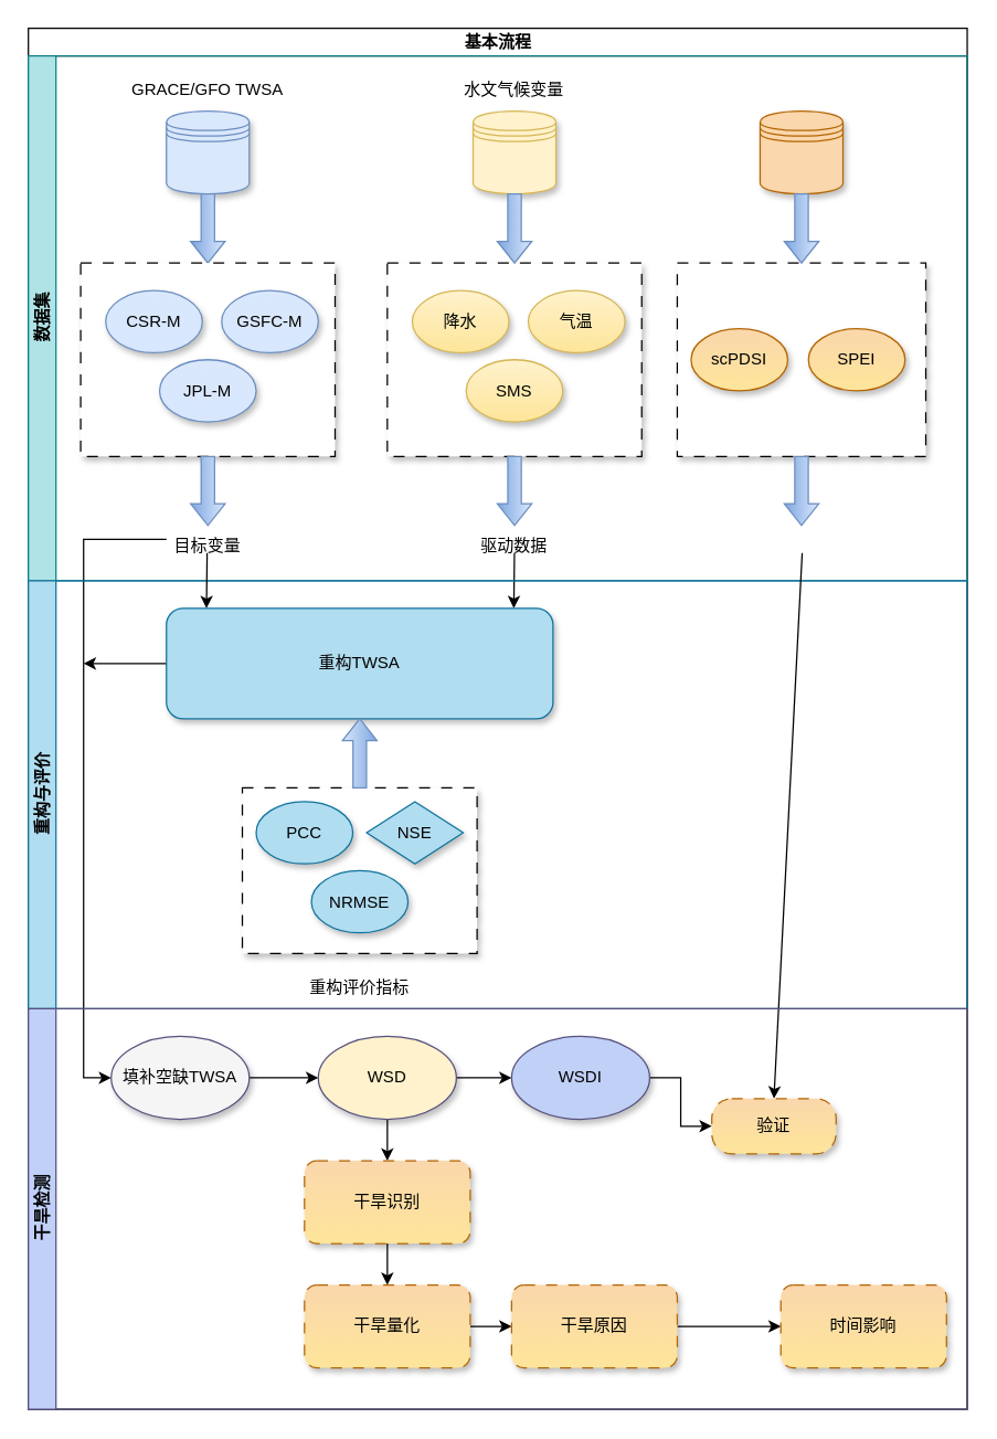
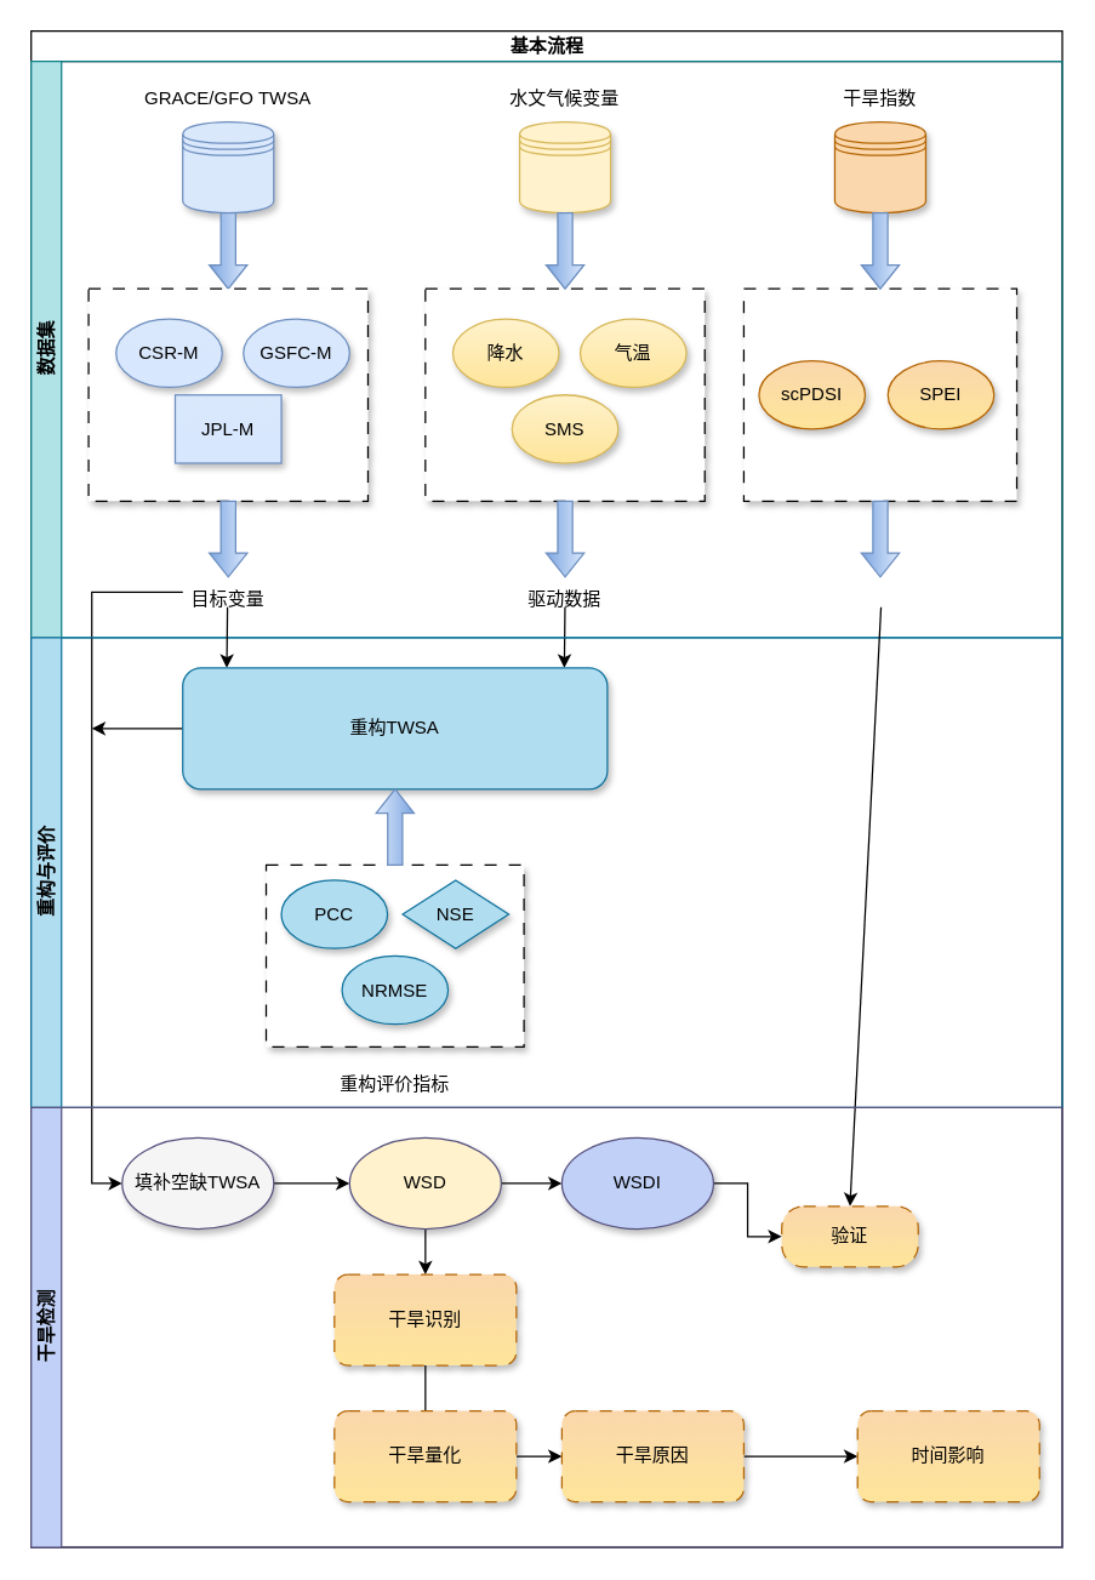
  <mxCell id="0" />
  <mxCell id="1" parent="0" />
  <mxCell id="2" value="基本流程" style="swimlane;childLayout=stackLayout;resizeParent=1;resizeParentMax=0;horizontal=1;startSize=20;horizontalStack=0;html=1;" parent="1" vertex="1"><mxGeometry x="20" y="20" width="680" height="1000" as="geometry"><mxRectangle x="114" y="80" width="70" height="30" as="alternateBounds" /></mxGeometry></mxCell>
  <mxCell id="3" value="数据集" style="swimlane;startSize=20;horizontal=0;html=1;swimlaneFillColor=none;fillColor=#b0e3e6;strokeColor=#0e8088;" parent="2" vertex="1"><mxGeometry y="20" width="680" height="380" as="geometry"><mxRectangle y="20" width="580" height="30" as="alternateBounds" /></mxGeometry></mxCell>
  <mxCell id="4" value="" style="shape=datastore;whiteSpace=wrap;html=1;fillColor=#dae8fc;strokeColor=#6c8ebf;shadow=1;" parent="3" vertex="1"><mxGeometry x="100" y="40" width="60" height="60" as="geometry" /></mxCell>
  <mxCell id="5" value="GRACE/GFO TWSA" style="text;html=1;align=center;verticalAlign=middle;whiteSpace=wrap;rounded=0;" parent="3" vertex="1"><mxGeometry x="60" y="10" width="140" height="30" as="geometry" /></mxCell>
  <mxCell id="6" value="" style="shape=datastore;whiteSpace=wrap;html=1;fillColor=#fff2cc;strokeColor=#d6b656;shadow=1;" parent="3" vertex="1"><mxGeometry x="322.13" y="40" width="60" height="60" as="geometry" /></mxCell>
  <mxCell id="7" value="水文气候变量" style="text;html=1;align=center;verticalAlign=middle;whiteSpace=wrap;rounded=0;" parent="3" vertex="1"><mxGeometry x="274.13" y="10" width="156" height="30" as="geometry" /></mxCell>
  <mxCell id="8" value="" style="shape=datastore;whiteSpace=wrap;html=1;fillColor=#fad7ac;strokeColor=#b46504;shadow=1;" parent="3" vertex="1"><mxGeometry x="530" y="40" width="60" height="60" as="geometry" /></mxCell>
+ <mxCell id="9" value="干旱指数" style="text;html=1;align=center;verticalAlign=middle;whiteSpace=wrap;rounded=0;" parent="3" vertex="1"><mxGeometry x="515" y="10" width="90" height="30" as="geometry" /></mxCell>
  <mxCell id="10" value="" style="html=1;shadow=0;dashed=0;align=center;verticalAlign=middle;shape=mxgraph.arrows2.arrow;dy=0.61;dx=15.76;direction=south;notch=0;fillColor=#dae8fc;strokeColor=#6c8ebf;gradientColor=#7ea6e0;" parent="3" vertex="1"><mxGeometry x="117.48" y="100" width="25.01" height="50" as="geometry" /></mxCell>
  <mxCell id="11" value="" style="rounded=0;whiteSpace=wrap;html=1;arcSize=15;glass=0;dashed=1;dashPattern=8 8;shadow=1;" parent="3" vertex="1"><mxGeometry x="37.88" y="150" width="184.25" height="140" as="geometry" /></mxCell>
  <mxCell id="12" value="CSR-M" style="ellipse;whiteSpace=wrap;html=1;fillColor=#dae8fc;gradientColor=#d7e7fe;strokeColor=#6c8ebf;align=center;verticalAlign=middle;fontFamily=Helvetica;fontSize=12;fontColor=default;shadow=1;" parent="3" vertex="1"><mxGeometry x="56" y="170" width="70" height="45" as="geometry" /></mxCell>
  <mxCell id="13" value="GSFC-M" style="ellipse;whiteSpace=wrap;html=1;fillColor=#dae8fc;gradientColor=#d7e7fe;strokeColor=#6c8ebf;shadow=1;" parent="3" vertex="1"><mxGeometry x="140" y="170" width="70" height="45" as="geometry" /></mxCell>
- <mxCell id="14" value="JPL-M" style="ellipse;whiteSpace=wrap;html=1;gradientColor=#d7e7fe;fillColor=#dae8fc;strokeColor=#6c8ebf;align=center;verticalAlign=middle;fontFamily=Helvetica;fontSize=12;fontColor=default;shadow=1;" parent="3" vertex="1"><mxGeometry x="95" y="220" width="70" height="45" as="geometry" /></mxCell>
+ <mxCell id="14" value="JPL-M" style="whiteSpace=wrap;html=1;gradientColor=#d7e7fe;fillColor=#dae8fc;strokeColor=#6c8ebf;align=center;verticalAlign=middle;fontFamily=Helvetica;fontSize=12;fontColor=default;shadow=1;rounded=0;" parent="3" vertex="1"><mxGeometry x="95" y="220" width="70" height="45" as="geometry" /></mxCell>
  <mxCell id="15" value="" style="rounded=0;whiteSpace=wrap;html=1;arcSize=15;glass=0;dashed=1;dashPattern=8 8;shadow=1;" parent="3" vertex="1"><mxGeometry x="259.99" y="150" width="184.25" height="140" as="geometry" /></mxCell>
  <mxCell id="16" value="降水" style="ellipse;whiteSpace=wrap;html=1;fillColor=#fff2cc;gradientColor=#fee59a;strokeColor=#d6b656;align=center;verticalAlign=middle;fontFamily=Helvetica;fontSize=12;shadow=1;fontColor=default;" parent="3" vertex="1"><mxGeometry x="278.11" y="170" width="70" height="45" as="geometry" /></mxCell>
  <mxCell id="17" value="气温" style="ellipse;whiteSpace=wrap;html=1;fillColor=#fff2cc;gradientColor=#fee59a;strokeColor=#d6b656;shadow=1;align=center;verticalAlign=middle;fontFamily=Helvetica;fontSize=12;fontColor=default;" parent="3" vertex="1"><mxGeometry x="362.11" y="170" width="70" height="45" as="geometry" /></mxCell>
  <mxCell id="18" value="SMS" style="ellipse;whiteSpace=wrap;html=1;gradientColor=#fee59a;fillColor=#fff2cc;strokeColor=#d6b656;align=center;verticalAlign=middle;fontFamily=Helvetica;fontSize=12;fontColor=default;shadow=1;" parent="3" vertex="1"><mxGeometry x="317.11" y="220" width="70" height="45" as="geometry" /></mxCell>
  <mxCell id="19" value="" style="rounded=0;whiteSpace=wrap;html=1;arcSize=15;glass=0;dashed=1;dashPattern=8 8;shadow=1;" parent="3" vertex="1"><mxGeometry x="470" y="150" width="180" height="140" as="geometry" /></mxCell>
  <mxCell id="20" value="scPDSI" style="ellipse;whiteSpace=wrap;html=1;fillColor=#fad7ac;gradientColor=#fee59a;strokeColor=#b46504;align=center;verticalAlign=middle;fontFamily=Helvetica;fontSize=12;shadow=1;fontColor=default;" parent="3" vertex="1"><mxGeometry x="480" y="197.5" width="70" height="45" as="geometry" /></mxCell>
  <mxCell id="21" value="SPEI" style="ellipse;whiteSpace=wrap;html=1;gradientColor=#fee59a;fillColor=#fad7ac;strokeColor=#b46504;align=center;verticalAlign=middle;fontFamily=Helvetica;fontSize=12;fontColor=default;shadow=1;" parent="3" vertex="1"><mxGeometry x="565" y="197.5" width="70" height="45" as="geometry" /></mxCell>
  <mxCell id="22" value="" style="html=1;shadow=0;dashed=0;align=center;verticalAlign=middle;shape=mxgraph.arrows2.arrow;dy=0.61;dx=15.76;direction=south;notch=0;fillColor=#dae8fc;strokeColor=#6c8ebf;gradientColor=#7ea6e0;" vertex="1" parent="3"><mxGeometry x="339.61" y="100" width="25.01" height="50" as="geometry" /></mxCell>
  <mxCell id="23" value="" style="html=1;shadow=0;dashed=0;align=center;verticalAlign=middle;shape=mxgraph.arrows2.arrow;dy=0.61;dx=15.76;direction=south;notch=0;fillColor=#dae8fc;strokeColor=#6c8ebf;gradientColor=#7ea6e0;" vertex="1" parent="3"><mxGeometry x="547.49" y="100" width="25.01" height="50" as="geometry" /></mxCell>
  <mxCell id="24" value="" style="html=1;shadow=0;dashed=0;align=center;verticalAlign=middle;shape=mxgraph.arrows2.arrow;dy=0.61;dx=15.76;direction=south;notch=0;fillColor=#dae8fc;strokeColor=#6c8ebf;gradientColor=#7ea6e0;" vertex="1" parent="3"><mxGeometry x="117.5" y="290" width="25.01" height="50" as="geometry" /></mxCell>
  <mxCell id="25" value="" style="html=1;shadow=0;dashed=0;align=center;verticalAlign=middle;shape=mxgraph.arrows2.arrow;dy=0.61;dx=15.76;direction=south;notch=0;fillColor=#dae8fc;strokeColor=#6c8ebf;gradientColor=#7ea6e0;" vertex="1" parent="3"><mxGeometry x="339.63" y="290" width="25.01" height="50" as="geometry" /></mxCell>
  <mxCell id="26" value="" style="html=1;shadow=0;dashed=0;align=center;verticalAlign=middle;shape=mxgraph.arrows2.arrow;dy=0.61;dx=15.76;direction=south;notch=0;fillColor=#dae8fc;strokeColor=#6c8ebf;gradientColor=#7ea6e0;" vertex="1" parent="3"><mxGeometry x="547.49" y="290" width="25.01" height="50" as="geometry" /></mxCell>
  <mxCell id="27" value="目标变量" style="text;html=1;align=center;verticalAlign=middle;whiteSpace=wrap;rounded=0;" vertex="1" parent="3"><mxGeometry x="100.01" y="340" width="60" height="30" as="geometry" /></mxCell>
  <mxCell id="28" value="驱动数据" style="text;html=1;align=center;verticalAlign=middle;whiteSpace=wrap;rounded=0;" vertex="1" parent="3"><mxGeometry x="322.14" y="340" width="60" height="30" as="geometry" /></mxCell>
  <mxCell id="29" value="" style="endArrow=classic;html=1;rounded=0;" edge="1" parent="3"><mxGeometry width="50" height="50" relative="1" as="geometry"><mxPoint x="352.07" y="360" as="sourcePoint" /><mxPoint x="351.61" y="400" as="targetPoint" /></mxGeometry></mxCell>
  <mxCell id="30" value="" style="endArrow=classic;html=1;rounded=0;entryX=0;entryY=0.5;entryDx=0;entryDy=0;" edge="1" parent="3" target="45"><mxGeometry width="50" height="50" relative="1" as="geometry"><mxPoint x="100.01" y="350" as="sourcePoint" /><mxPoint x="80" y="710" as="targetPoint" /><Array as="points"><mxPoint x="40" y="350" /><mxPoint x="40" y="740" /></Array></mxGeometry></mxCell>
  <mxCell id="31" value="重构与评价" style="swimlane;startSize=20;horizontal=0;html=1;swimlaneFillColor=none;fillColor=#b1ddf0;strokeColor=#10739e;rounded=0;arcSize=0;shadow=0;" parent="2" vertex="1"><mxGeometry y="400" width="680" height="310" as="geometry" /></mxCell>
  <mxCell id="32" value="" style="endArrow=classic;html=1;rounded=0;" edge="1" parent="31"><mxGeometry width="50" height="50" relative="1" as="geometry"><mxPoint x="129.46" y="-20" as="sourcePoint" /><mxPoint x="129" y="20" as="targetPoint" /></mxGeometry></mxCell>
  <mxCell id="33" value="" style="endArrow=classic;html=1;rounded=0;entryX=0.5;entryY=0;entryDx=0;entryDy=0;" edge="1" parent="31" target="43"><mxGeometry width="50" height="50" relative="1" as="geometry"><mxPoint x="560.46" y="-20" as="sourcePoint" /><mxPoint x="560" y="280" as="targetPoint" /></mxGeometry></mxCell>
  <mxCell id="34" style="edgeStyle=orthogonalEdgeStyle;rounded=0;orthogonalLoop=1;jettySize=auto;html=1;exitX=0;exitY=0.5;exitDx=0;exitDy=0;" edge="1" parent="31" source="35"><mxGeometry relative="1" as="geometry"><mxPoint x="40" y="60" as="targetPoint" /></mxGeometry></mxCell>
  <mxCell id="35" value="重构TWSA" style="rounded=1;whiteSpace=wrap;html=1;shadow=1;glass=0;fillColor=#b1ddf0;strokeColor=#10739e;" vertex="1" parent="31"><mxGeometry x="99.99" y="20" width="280" height="80" as="geometry" /></mxCell>
  <mxCell id="36" value="" style="rounded=0;whiteSpace=wrap;html=1;arcSize=15;glass=0;dashed=1;dashPattern=8 8;shadow=1;" vertex="1" parent="31"><mxGeometry x="154.99" y="150" width="170" height="120" as="geometry" /></mxCell>
  <mxCell id="37" value="PCC" style="ellipse;whiteSpace=wrap;html=1;fillColor=#b1ddf0;strokeColor=#10739e;align=center;verticalAlign=middle;fontFamily=Helvetica;fontSize=12;shadow=1;" vertex="1" parent="31"><mxGeometry x="164.99" y="160" width="70" height="45" as="geometry" /></mxCell>
  <mxCell id="38" value="NSE" style="rhombus;whiteSpace=wrap;html=1;fillColor=#b1ddf0;strokeColor=#10739e;shadow=1;align=center;verticalAlign=middle;fontFamily=Helvetica;fontSize=12;" vertex="1" parent="31"><mxGeometry x="244.98" y="160" width="70" height="45" as="geometry" /></mxCell>
  <mxCell id="39" value="NRMSE" style="ellipse;whiteSpace=wrap;html=1;fillColor=#b1ddf0;strokeColor=#10739e;align=center;verticalAlign=middle;fontFamily=Helvetica;fontSize=12;shadow=1;" vertex="1" parent="31"><mxGeometry x="204.99" y="210" width="70" height="45" as="geometry" /></mxCell>
  <mxCell id="40" value="" style="html=1;shadow=0;dashed=0;align=center;verticalAlign=middle;shape=mxgraph.arrows2.arrow;dy=0.61;dx=15.76;direction=north;notch=0;fillColor=#dae8fc;strokeColor=#6c8ebf;gradientColor=#7ea6e0;" vertex="1" parent="31"><mxGeometry x="227.49" y="100" width="25.01" height="50" as="geometry" /></mxCell>
  <mxCell id="41" value="重构评价指标" style="text;html=1;align=center;verticalAlign=middle;whiteSpace=wrap;rounded=0;" vertex="1" parent="31"><mxGeometry x="194.99" y="280" width="90" height="30" as="geometry" /></mxCell>
  <mxCell id="42" value="干旱检测" style="swimlane;startSize=20;horizontal=0;html=1;fillColor=#c0d0f7;strokeColor=#56517e;swimlaneLine=1;" parent="2" vertex="1"><mxGeometry y="710" width="680" height="290" as="geometry" /></mxCell>
  <mxCell id="43" value="验证" style="rounded=1;whiteSpace=wrap;html=1;arcSize=36;shadow=1;dashed=1;dashPattern=8 8;strokeColor=#b46504;align=center;verticalAlign=middle;fontFamily=Helvetica;fontSize=12;fontColor=default;fontStyle=0;fillColor=#fad7ac;gradientColor=#fee59a;" vertex="1" parent="42"><mxGeometry x="495" y="65" width="90" height="40" as="geometry" /></mxCell>
  <mxCell id="44" style="edgeStyle=orthogonalEdgeStyle;rounded=0;orthogonalLoop=1;jettySize=auto;html=1;exitX=1;exitY=0.5;exitDx=0;exitDy=0;entryX=0;entryY=0.5;entryDx=0;entryDy=0;" edge="1" parent="42" source="45" target="48"><mxGeometry relative="1" as="geometry" /></mxCell>
  <mxCell id="45" value="填补空缺TWSA" style="ellipse;whiteSpace=wrap;html=1;fillColor=#f5f5f5;strokeColor=#56517e;align=center;verticalAlign=middle;fontFamily=Helvetica;fontSize=12;shadow=1;fontStyle=0;fontColor=default;" vertex="1" parent="42"><mxGeometry x="60" y="20" width="100" height="60" as="geometry" /></mxCell>
  <mxCell id="46" value="" style="edgeStyle=orthogonalEdgeStyle;rounded=0;orthogonalLoop=1;jettySize=auto;html=1;" edge="1" parent="42" source="48" target="50"><mxGeometry relative="1" as="geometry" /></mxCell>
  <mxCell id="47" value="" style="edgeStyle=orthogonalEdgeStyle;rounded=0;orthogonalLoop=1;jettySize=auto;html=1;" edge="1" parent="42" source="48" target="52"><mxGeometry relative="1" as="geometry" /></mxCell>
  <mxCell id="48" value="WSD" style="ellipse;whiteSpace=wrap;html=1;fillColor=#fff2cc;strokeColor=#56517e;align=center;verticalAlign=middle;fontFamily=Helvetica;fontSize=12;shadow=1;fontColor=default;fontStyle=0;" vertex="1" parent="42"><mxGeometry x="210" y="20" width="100" height="60" as="geometry" /></mxCell>
  <mxCell id="49" value="" style="edgeStyle=orthogonalEdgeStyle;rounded=0;orthogonalLoop=1;jettySize=auto;html=1;" edge="1" parent="42" source="50" target="43"><mxGeometry relative="1" as="geometry" /></mxCell>
  <mxCell id="50" value="WSDI" style="ellipse;whiteSpace=wrap;html=1;fillColor=#c0d0f7;strokeColor=#56517e;align=center;verticalAlign=middle;fontFamily=Helvetica;fontSize=12;shadow=1;fontColor=default;fontStyle=0;" vertex="1" parent="42"><mxGeometry x="350" y="20" width="100" height="60" as="geometry" /></mxCell>
- <mxCell id="51" value="" style="edgeStyle=orthogonalEdgeStyle;rounded=0;orthogonalLoop=1;jettySize=auto;html=1;" edge="1" parent="42" source="52" target="54"><mxGeometry relative="1" as="geometry" /></mxCell>
+ <mxCell id="51" value="" style="edgeStyle=orthogonalEdgeStyle;rounded=0;orthogonalLoop=1;jettySize=auto;html=1;endArrow=none;" edge="1" parent="42" source="52" target="54"><mxGeometry relative="1" as="geometry" /></mxCell>
  <mxCell id="52" value="干旱识别" style="rounded=1;whiteSpace=wrap;html=1;fillColor=#fad7ac;strokeColor=#b46504;shadow=1;fontStyle=0;dashed=1;dashPattern=8 8;align=center;verticalAlign=middle;fontFamily=Helvetica;fontSize=12;fontColor=default;gradientColor=#fee59a;" vertex="1" parent="42"><mxGeometry x="200" y="110" width="120" height="60" as="geometry" /></mxCell>
  <mxCell id="53" value="" style="edgeStyle=orthogonalEdgeStyle;rounded=0;orthogonalLoop=1;jettySize=auto;html=1;" edge="1" parent="42" source="54" target="56"><mxGeometry relative="1" as="geometry" /></mxCell>
  <mxCell id="54" value="干旱量化" style="rounded=1;whiteSpace=wrap;html=1;fillColor=#fad7ac;strokeColor=#b46504;shadow=1;fontStyle=0;dashed=1;align=center;verticalAlign=middle;fontFamily=Helvetica;fontSize=12;fontColor=default;gradientColor=#fee59a;dashPattern=8 8;" vertex="1" parent="42"><mxGeometry x="200" y="200" width="120" height="60" as="geometry" /></mxCell>
  <mxCell id="55" value="" style="edgeStyle=orthogonalEdgeStyle;rounded=0;orthogonalLoop=1;jettySize=auto;html=1;" edge="1" parent="42" source="56" target="57"><mxGeometry relative="1" as="geometry" /></mxCell>
  <mxCell id="56" value="干旱原因" style="rounded=1;whiteSpace=wrap;html=1;fillColor=#fad7ac;strokeColor=#b46504;shadow=1;fontStyle=0;dashed=1;gradientColor=#fee59a;dashPattern=8 8;" vertex="1" parent="42"><mxGeometry x="350" y="200" width="120" height="60" as="geometry" /></mxCell>
  <mxCell id="57" value="时间影响" style="rounded=1;whiteSpace=wrap;html=1;fillColor=#fad7ac;strokeColor=#b46504;shadow=1;fontStyle=0;dashed=1;gradientColor=#fee59a;dashPattern=8 8;" vertex="1" parent="42"><mxGeometry x="545" y="200" width="120" height="60" as="geometry" /></mxCell>
